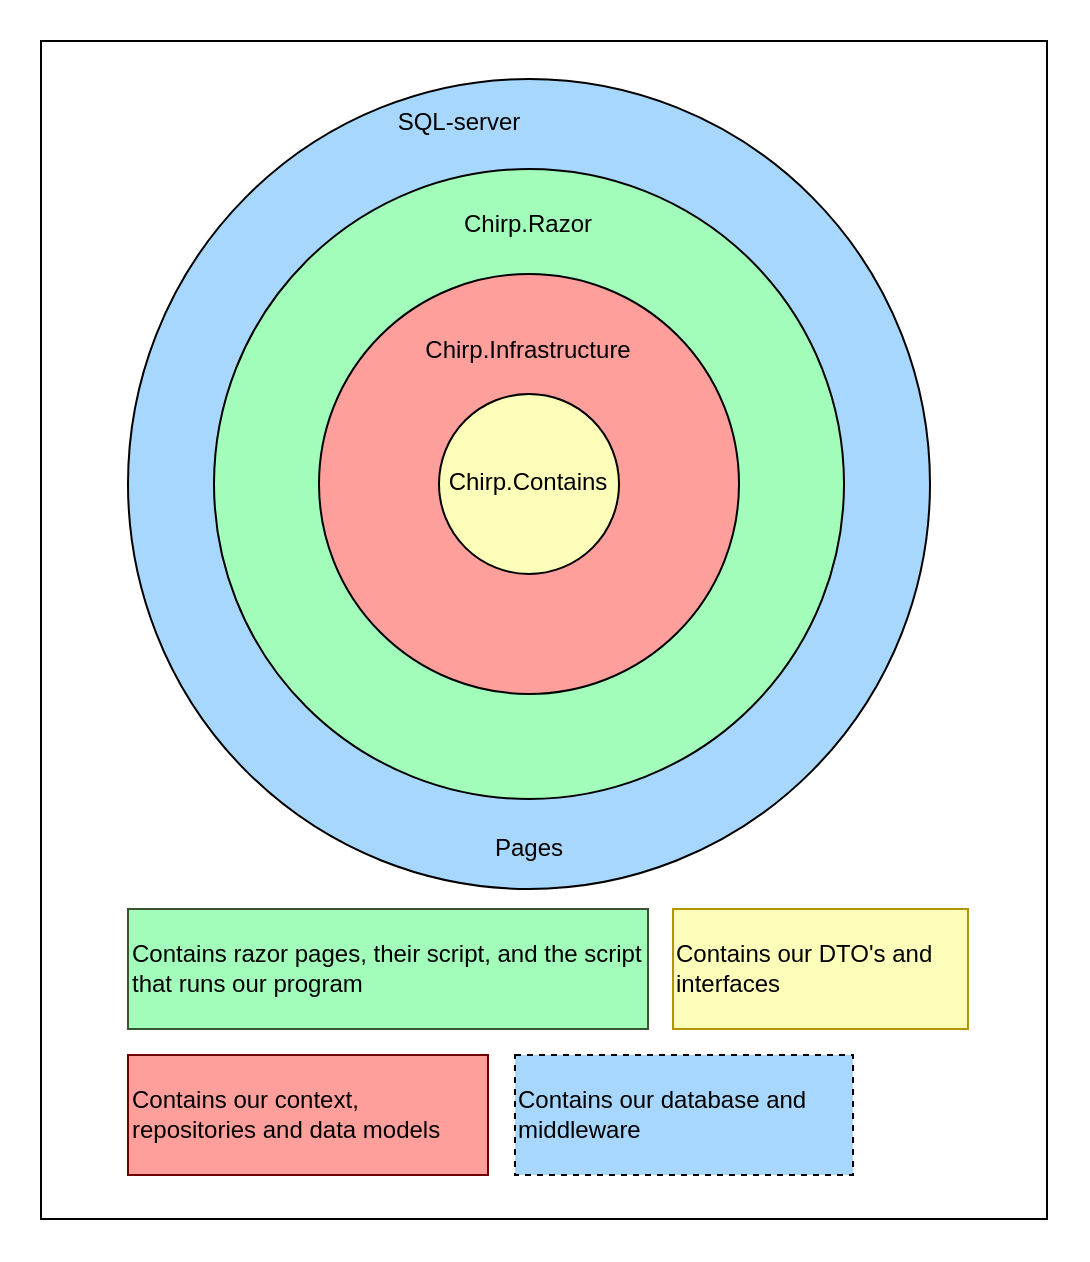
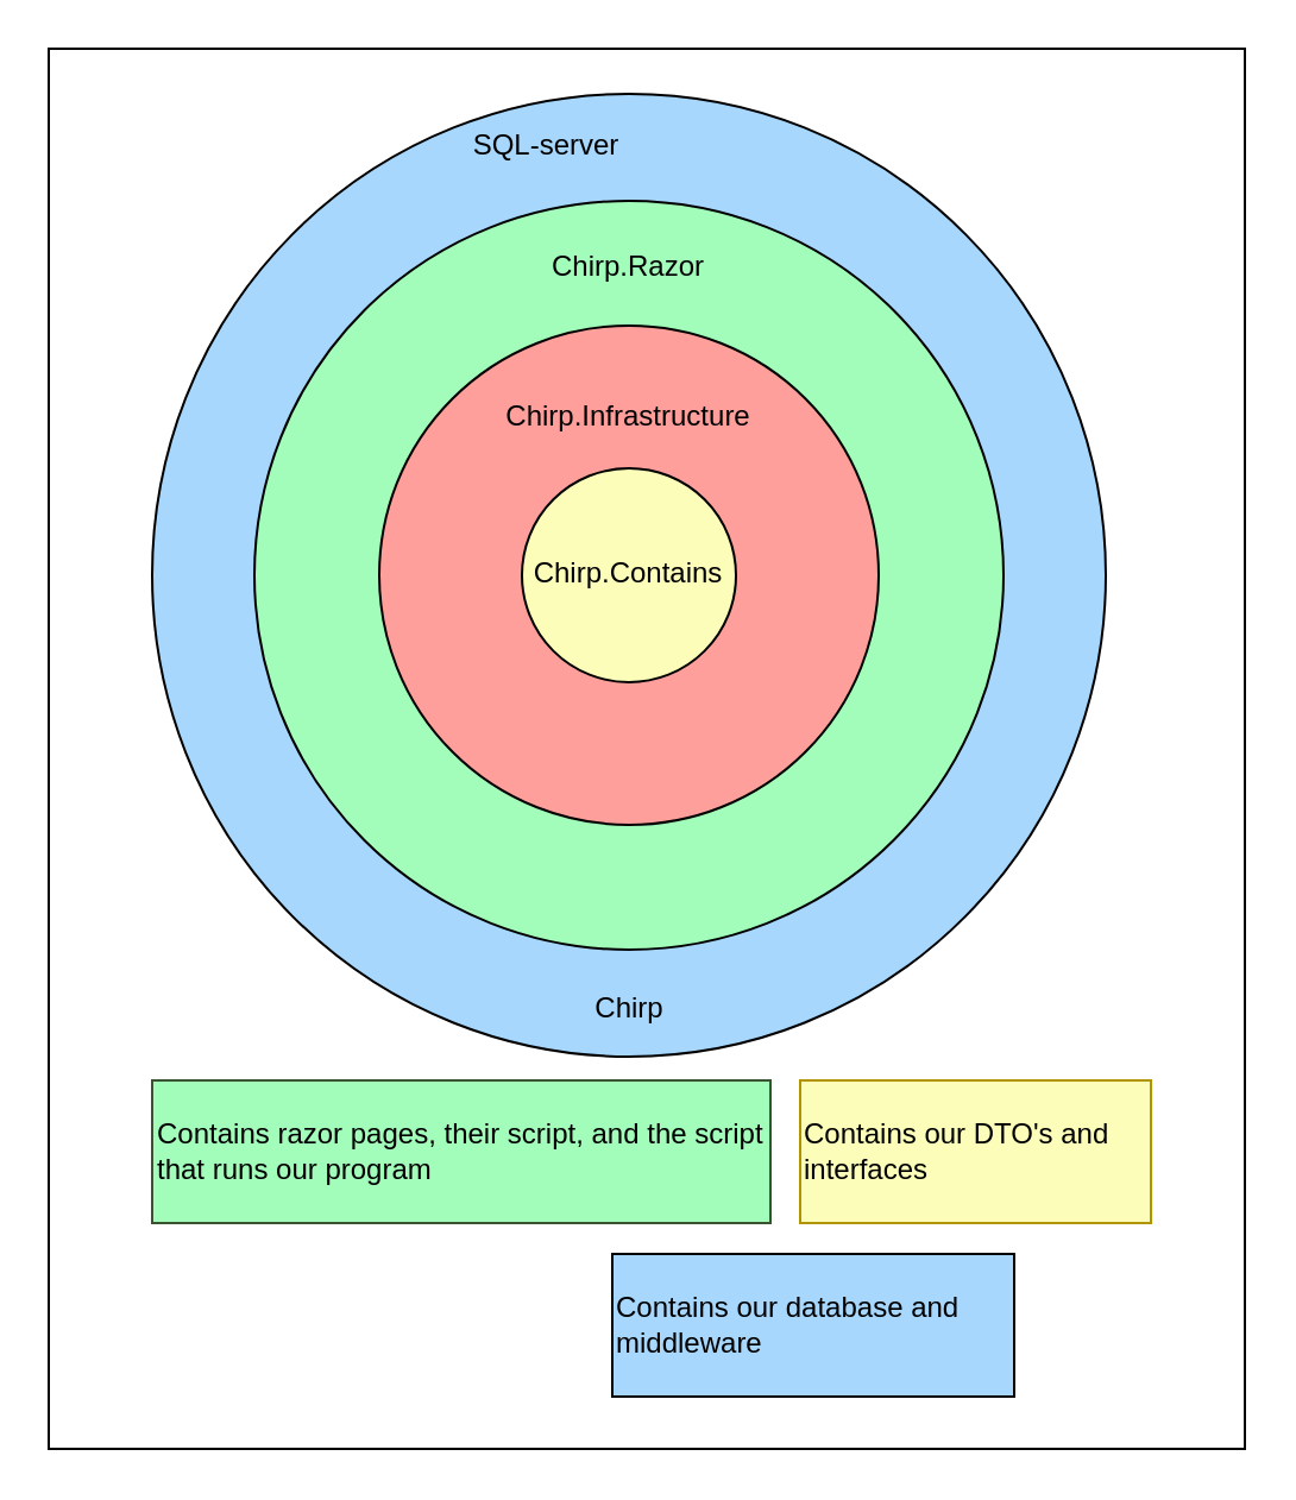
  <mxCell id="0" />
  <mxCell id="1" parent="0" />
  <mxCell id="2" value="" style="rounded=0;whiteSpace=wrap;html=1;fillColor=none;" vertex="1" parent="1"><mxGeometry x="20" y="20" width="503" height="589" as="geometry" /></mxCell>
  <mxCell id="3" value="" style="ellipse;whiteSpace=wrap;html=1;labelBackgroundColor=none;strokeColor=#000000;strokeWidth=1;fontColor=#000000;fillColor=#A7D7FD;" parent="1" vertex="1"><mxGeometry x="63.5" y="39" width="401" height="404.97" as="geometry" /></mxCell>
  <mxCell id="4" value="" style="ellipse;whiteSpace=wrap;html=1;aspect=fixed;fillColor=#A2FDBA;fontColor=#ffffff;strokeColor=#000000;" parent="1" vertex="1"><mxGeometry x="106.5" y="83.98" width="315" height="315" as="geometry" /></mxCell>
  <mxCell id="5" value="" style="ellipse;whiteSpace=wrap;html=1;aspect=fixed;fillColor=#FE9F9B;fontColor=#ffffff;strokeColor=#000000;strokeWidth=1;" parent="1" vertex="1"><mxGeometry x="159" y="136.48" width="210" height="210" as="geometry" /></mxCell>
  <mxCell id="6" value="Chirp.Contains" style="ellipse;whiteSpace=wrap;html=1;aspect=fixed;fillColor=#FCFDB9;fontColor=#000000;strokeColor=#000000;strokeWidth=1;" parent="1" vertex="1"><mxGeometry x="219" y="196.48" width="90" height="90" as="geometry" /></mxCell>
  <mxCell id="7" value="&lt;font color=&quot;#000000&quot;&gt;Chirp.Infrastructure&lt;/font&gt;" style="text;html=1;strokeColor=none;fillColor=none;align=center;verticalAlign=middle;whiteSpace=wrap;rounded=0;" parent="1" vertex="1"><mxGeometry x="234" y="160.48" width="60" height="30" as="geometry" /></mxCell>
  <mxCell id="8" value="&lt;font color=&quot;#000000&quot;&gt;Chirp.Razor&lt;/font&gt;" style="text;html=1;strokeColor=none;fillColor=none;align=center;verticalAlign=middle;whiteSpace=wrap;rounded=0;" parent="1" vertex="1"><mxGeometry x="234" y="97" width="60" height="30" as="geometry" /></mxCell>
  <mxCell id="9" value="&lt;font color=&quot;#000000&quot;&gt;Contains razor pages, their script, and the script that runs our program&lt;/font&gt;" style="rounded=0;whiteSpace=wrap;html=1;fillColor=#A2FDBA;fontColor=#ffffff;strokeColor=#3A5431;align=left;" parent="1" vertex="1"><mxGeometry x="63.5" y="454" width="260" height="60" as="geometry" /></mxCell>
- <mxCell id="10" value="&lt;font color=&quot;#000000&quot;&gt;Contains our context, repositories and data models&lt;/font&gt;" style="rounded=0;whiteSpace=wrap;html=1;fillColor=#FE9F9B;fontColor=#ffffff;strokeColor=#6F0000;align=left;" parent="1" vertex="1"><mxGeometry x="63.5" y="527" width="180" height="60" as="geometry" /></mxCell>
  <mxCell id="11" value="Contains our DTO's and interfaces" style="rounded=0;whiteSpace=wrap;html=1;fillColor=#FCFDB9;fontColor=#000000;strokeColor=#B09500;align=left;" parent="1" vertex="1"><mxGeometry x="336" y="454" width="147.5" height="60" as="geometry" /></mxCell>
- <mxCell id="12" value="&lt;font color=&quot;#000000&quot;&gt;Pages&lt;/font&gt;" style="html=1;labelBackgroundColor=none;fontColor=#FFFFFF;fillColor=none;strokeColor=none;" parent="1" vertex="1"><mxGeometry x="242.5" y="413" width="43" height="22" as="geometry" /></mxCell>
- <mxCell id="13" value="Contains our database and middleware" style="rounded=0;whiteSpace=wrap;html=1;labelBackgroundColor=none;strokeColor=#000000;strokeWidth=1;fontColor=#000000;fillColor=#A7D7FD;align=left;dashed=1;" parent="1" vertex="1"><mxGeometry x="257" y="527" width="169" height="60" as="geometry" /></mxCell>
+ <mxCell id="12" value="&lt;font color=&quot;#000000&quot;&gt;Chirp&lt;/font&gt;" style="html=1;labelBackgroundColor=none;fontColor=#FFFFFF;fillColor=none;strokeColor=none;" parent="1" vertex="1"><mxGeometry x="242.5" y="413" width="43" height="22" as="geometry" /></mxCell>
+ <mxCell id="13" value="Contains our database and middleware" style="rounded=0;whiteSpace=wrap;html=1;labelBackgroundColor=none;strokeColor=#000000;strokeWidth=1;fontColor=#000000;fillColor=#A7D7FD;align=left;" parent="1" vertex="1"><mxGeometry x="257" y="527" width="169" height="60" as="geometry" /></mxCell>
  <mxCell id="14" value="SQL-server" style="text;html=1;align=center;verticalAlign=middle;resizable=0;points=[];autosize=1;strokeColor=none;fillColor=none;fontColor=#000000;" parent="1" vertex="1"><mxGeometry x="189.5" y="48" width="79" height="26" as="geometry" /></mxCell>
